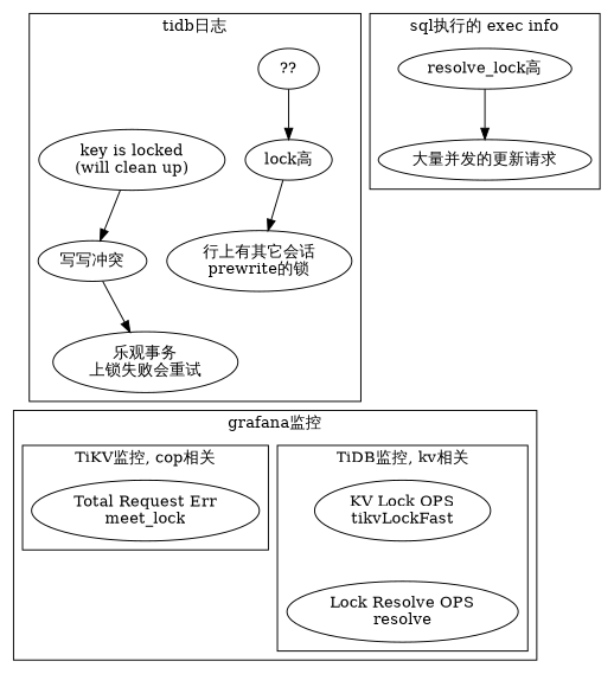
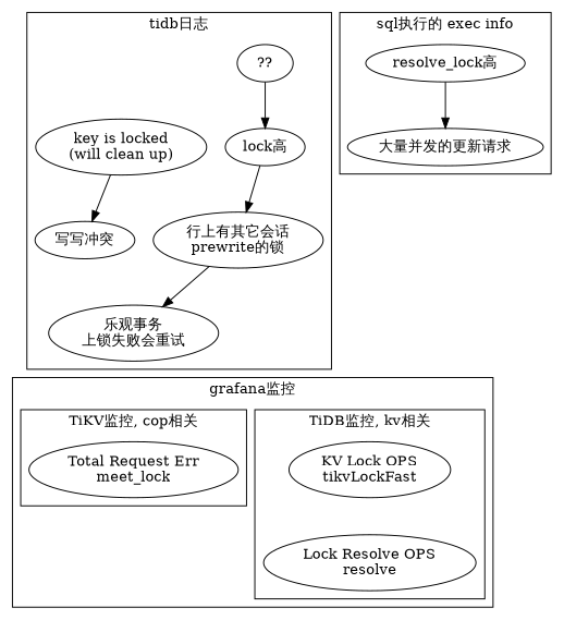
  digraph {
    n1 [label="lock高"]
    "行上有其它会话\nprewrite的锁"
    n3 [label="写写冲突"]
    "乐观事务\n上锁失败会重试"
    "??"
    "key is locked\n(will clean up)"
    n7 [label="KV Lock OPS\ntikvLockFast"]
    n8 [label="Lock Resolve OPS\nresolve"]
    n9 [label="Total Request Err\nmeet_lock"]
    "resolve_lock高"
    "大量并发的更新请求"
    subgraph cluster_1 {
      label="tidb日志"
      n1
      "行上有其它会话\nprewrite的锁"
      n3
      "乐观事务\n上锁失败会重试"
      "??"
      "key is locked\n(will clean up)"
    }
    subgraph cluster_2 {
      label="grafana监控"
      subgraph cluster_3 {
        label="TiDB监控, kv相关"
        n7
        n8
      }
      subgraph cluster_4 {
        label="TiKV监控, cop相关"
        n9
      }
    }
    subgraph cluster_5 {
      label="sql执行的 exec info"
      "resolve_lock高"
      "大量并发的更新请求"
    }
    n1 -> "行上有其它会话\nprewrite的锁"
-   n3 -> "乐观事务\n上锁失败会重试"
+   "行上有其它会话\nprewrite的锁" -> "乐观事务\n上锁失败会重试"
    "乐观事务\n上锁失败会重试" -> n9 [style=invis]
    "??" -> n1
    "key is locked\n(will clean up)" -> n3
    n7 -> n8 [style=invis]
    "resolve_lock高" -> "大量并发的更新请求"
  }
